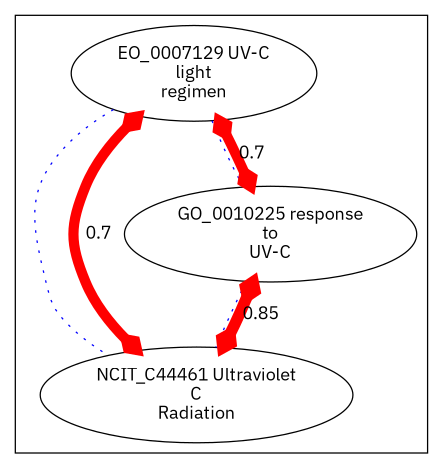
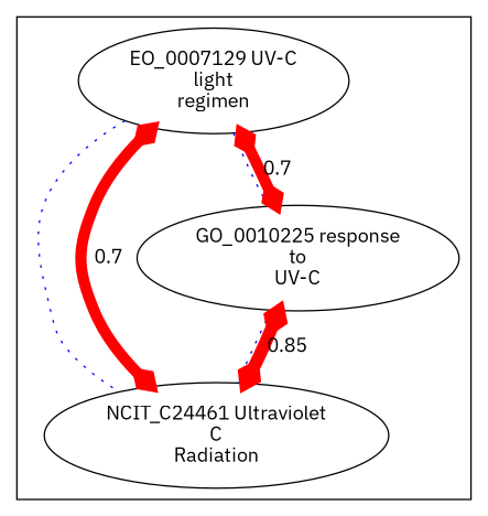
  digraph {
    fontname="IBM Plex Sans"
    node [fontname="IBM Plex Sans"]
    edge [arrowhead=none color=blue penwidth=1 style=dotted fontname="IBM Plex Sans"]
    n1 [label="EO_0007129 UV-C\nlight\nregimen"]
-   n2 [label="NCIT_C44461 Ultraviolet\nC\nRadiation"]
+   n2 [label="NCIT_C24461 Ultraviolet\nC\nRadiation"]
    n3 [label="GO_0010225 response\nto\nUV-C"]
    subgraph cluster_1 {
      n1
      n2
      n3
    }
    n1 -> n2
    n1 -> n2 [arrowhead=ediamond arrowtail=ediamond color=red dir=both label=0.7 penwidth=8 style=solid]
    n1 -> n3
    n1 -> n3 [arrowhead=ediamond arrowtail=ediamond color=red dir=both label=0.7 penwidth=8 style=solid]
    n3 -> n2
    n3 -> n2 [arrowhead=ediamond arrowtail=ediamond color=red dir=both label=0.85 penwidth=9 style=solid]
  }
